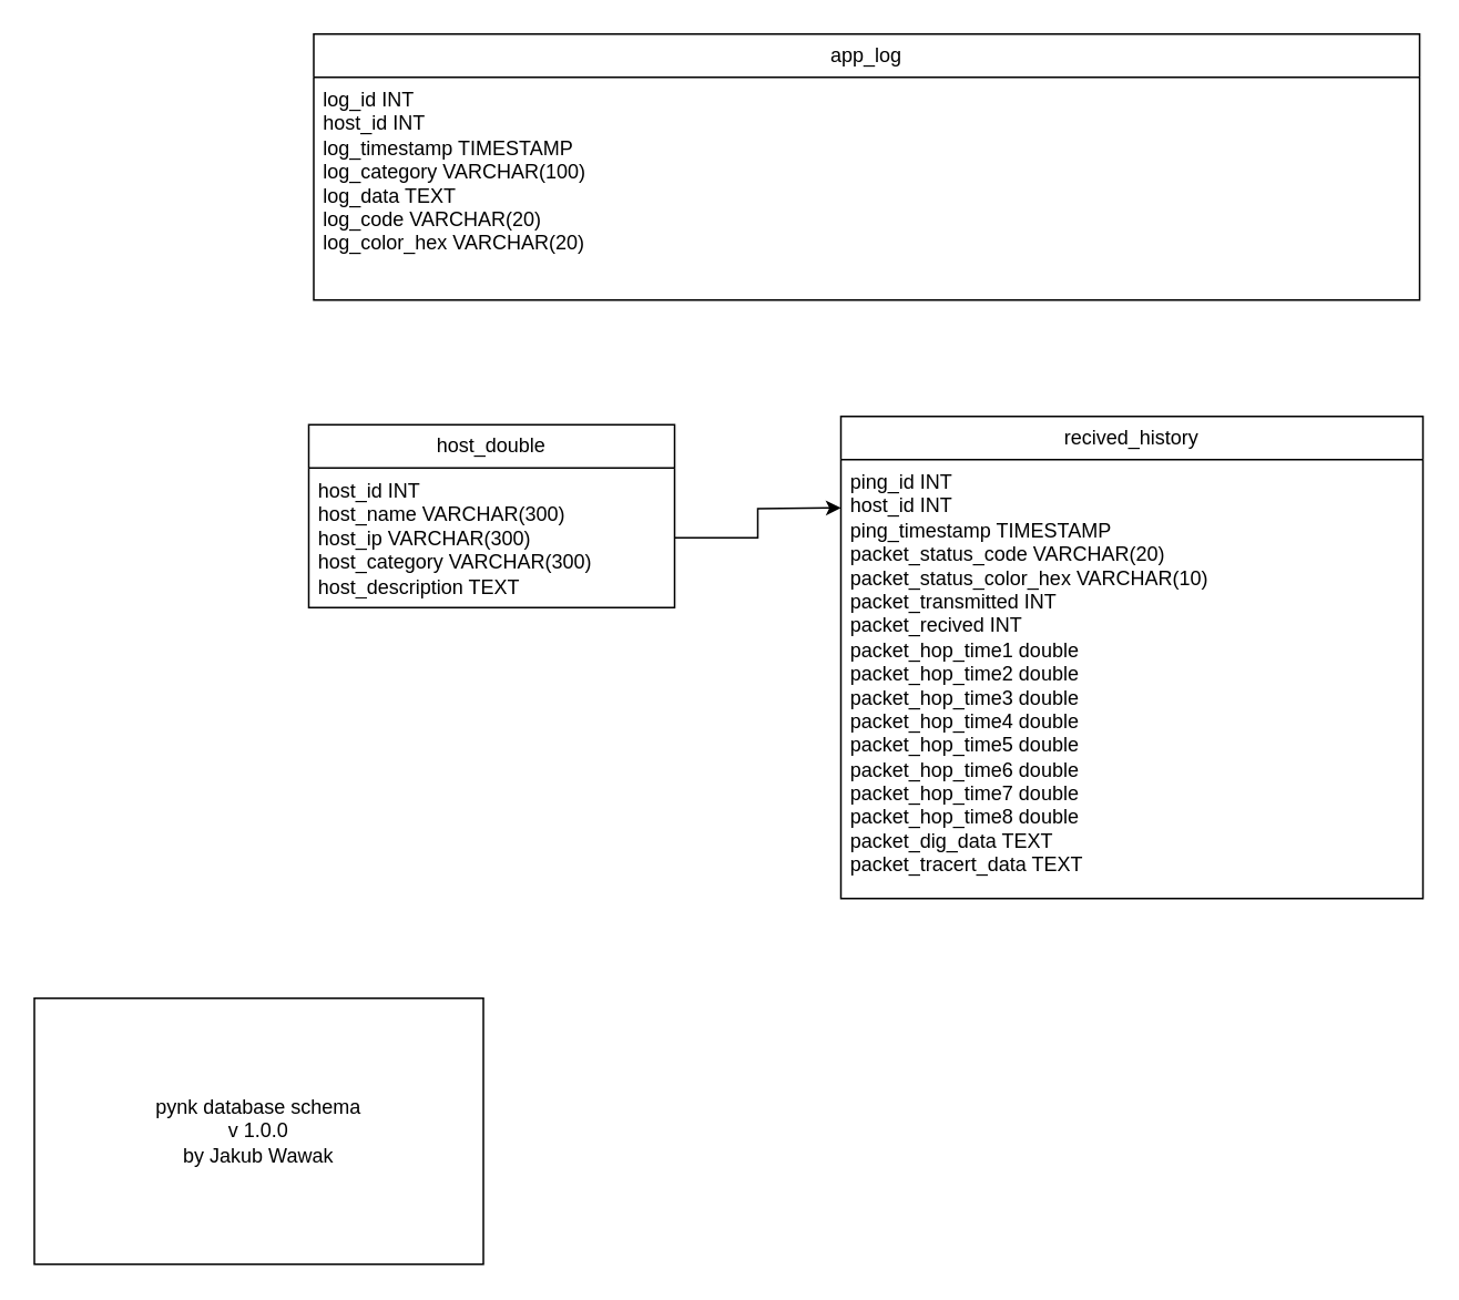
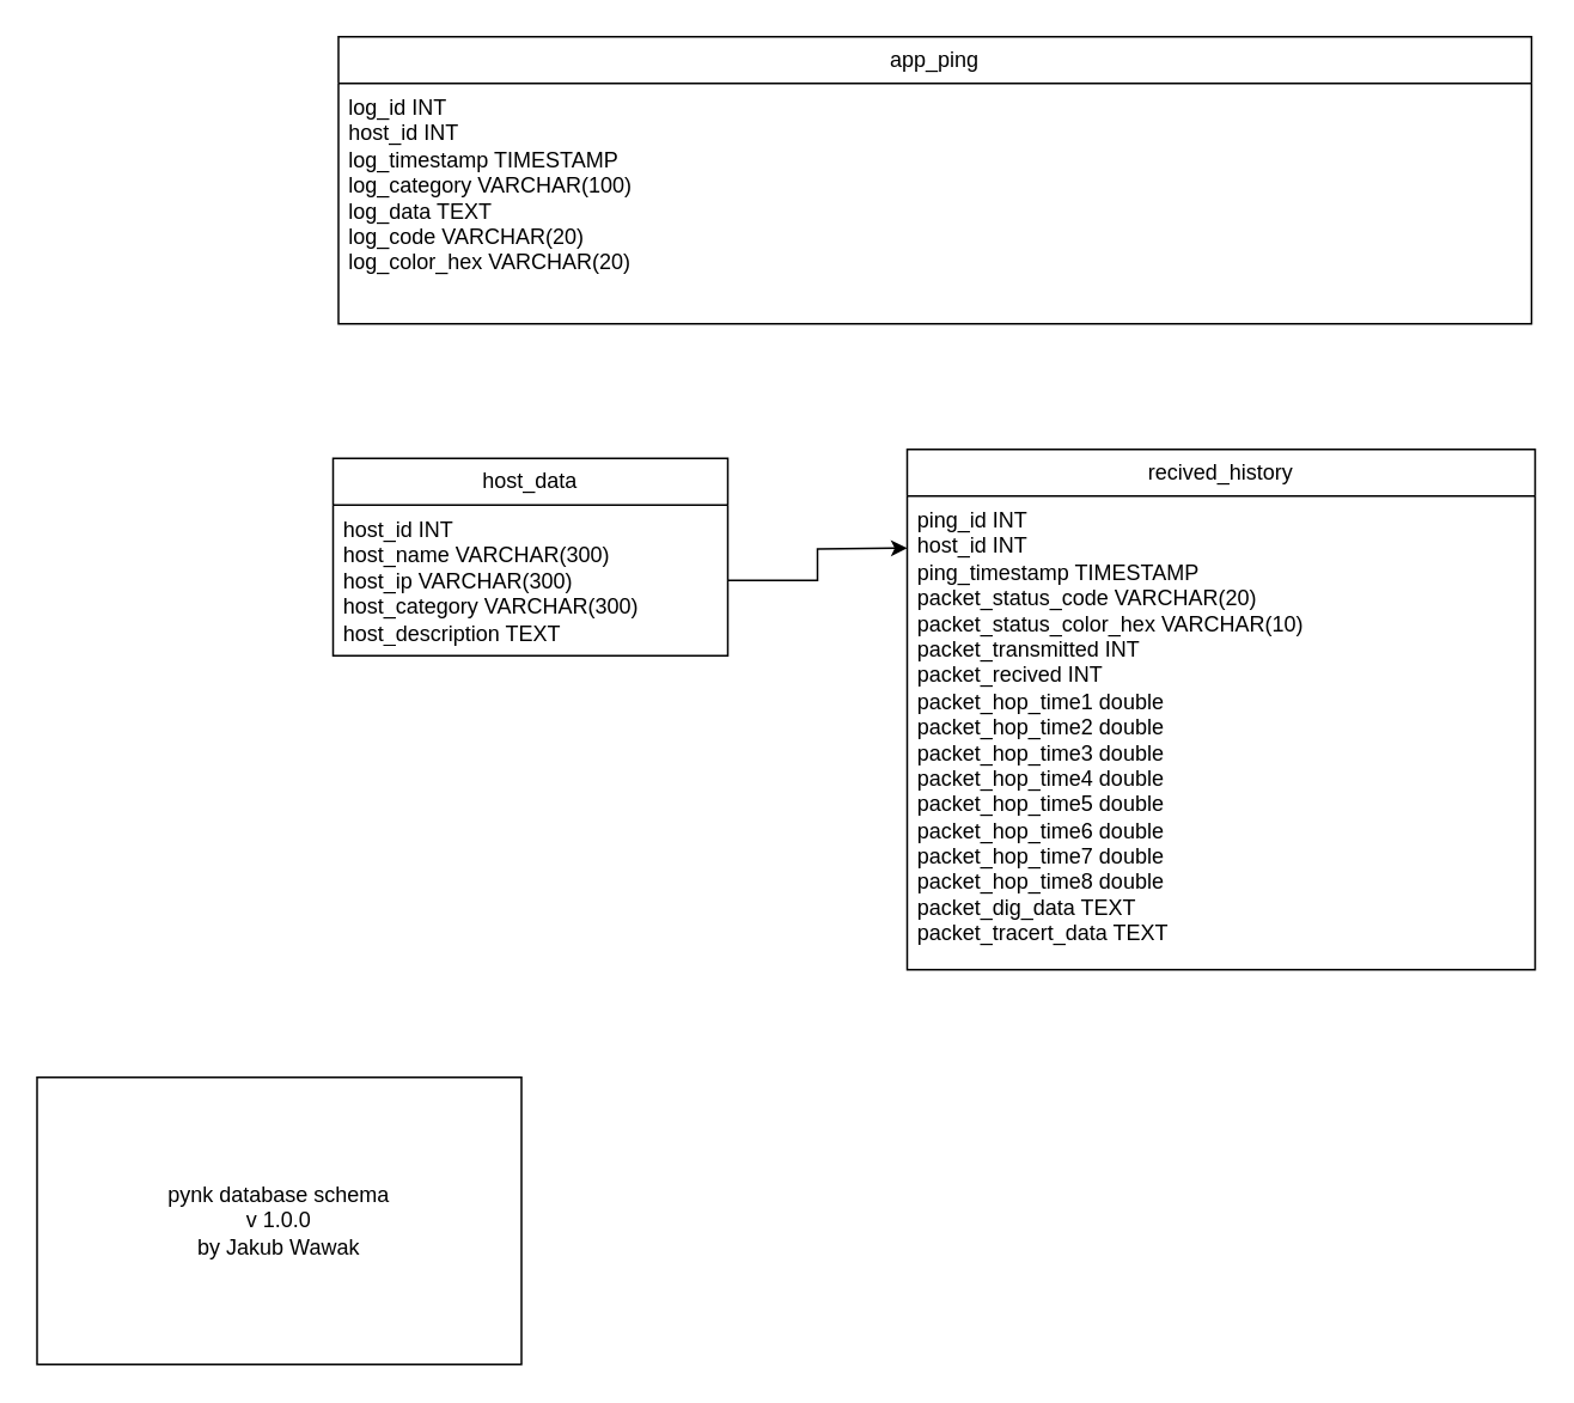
  <mxCell id="0" />
  <mxCell id="1" parent="0" />
- <mxCell id="2" value="host_double" style="swimlane;fontStyle=0;childLayout=stackLayout;horizontal=1;startSize=26;fillColor=none;horizontalStack=0;resizeParent=1;resizeParentMax=0;resizeLast=0;collapsible=1;marginBottom=0;whiteSpace=wrap;html=1;" vertex="1" parent="1"><mxGeometry x="185" y="255" width="220" height="110" as="geometry" /></mxCell>
+ <mxCell id="2" value="host_data" style="swimlane;fontStyle=0;childLayout=stackLayout;horizontal=1;startSize=26;fillColor=none;horizontalStack=0;resizeParent=1;resizeParentMax=0;resizeLast=0;collapsible=1;marginBottom=0;whiteSpace=wrap;html=1;" vertex="1" parent="1"><mxGeometry x="185" y="255" width="220" height="110" as="geometry" /></mxCell>
  <mxCell id="3" style="edgeStyle=orthogonalEdgeStyle;rounded=0;orthogonalLoop=1;jettySize=auto;html=1;exitX=1;exitY=0.5;exitDx=0;exitDy=0;" edge="1" parent="2" source="4"><mxGeometry relative="1" as="geometry"><mxPoint x="320" y="50" as="targetPoint" /></mxGeometry></mxCell>
  <mxCell id="4" value="&lt;div&gt;host_id INT&lt;/div&gt;host_name VARCHAR(300)&lt;div&gt;host_ip VARCHAR(300)&lt;/div&gt;&lt;div&gt;host_category VARCHAR(300)&lt;/div&gt;&lt;div&gt;host_description TEXT&lt;/div&gt;" style="text;strokeColor=none;fillColor=none;align=left;verticalAlign=top;spacingLeft=4;spacingRight=4;overflow=hidden;rotatable=0;points=[[0,0.5],[1,0.5]];portConstraint=eastwest;whiteSpace=wrap;html=1;" vertex="1" parent="2"><mxGeometry y="26" width="220" height="84" as="geometry" /></mxCell>
  <mxCell id="5" value="recived_history" style="swimlane;fontStyle=0;childLayout=stackLayout;horizontal=1;startSize=26;fillColor=none;horizontalStack=0;resizeParent=1;resizeParentMax=0;resizeLast=0;collapsible=1;marginBottom=0;whiteSpace=wrap;html=1;" vertex="1" parent="1"><mxGeometry x="505" y="250" width="350" height="290" as="geometry" /></mxCell>
  <mxCell id="6" value="ping_id INT&lt;div&gt;host_id INT&lt;/div&gt;&lt;div&gt;ping_timestamp TIMESTAMP&lt;/div&gt;&lt;div&gt;packet_status_code VARCHAR(20)&lt;/div&gt;&lt;div&gt;packet_status_color_hex VARCHAR(10)&lt;/div&gt;&lt;div&gt;packet_transmitted INT&lt;/div&gt;&lt;div&gt;packet_recived INT&lt;/div&gt;&lt;div&gt;packet_hop_time1 double&lt;/div&gt;&lt;div&gt;packet_hop_time2 double&lt;/div&gt;&lt;div&gt;packet_hop_time3 double&lt;/div&gt;&lt;div&gt;packet_hop_time4 double&lt;/div&gt;&lt;div&gt;packet_hop_time5 double&lt;/div&gt;&lt;div&gt;packet_hop_time6 double&lt;/div&gt;&lt;div&gt;packet_hop_time7 double&lt;/div&gt;&lt;div&gt;packet_hop_time8 double&lt;/div&gt;&lt;div&gt;packet_dig_data TEXT&lt;/div&gt;&lt;div&gt;packet_tracert_data TEXT&lt;/div&gt;" style="text;strokeColor=none;fillColor=none;align=left;verticalAlign=top;spacingLeft=4;spacingRight=4;overflow=hidden;rotatable=0;points=[[0,0.5],[1,0.5]];portConstraint=eastwest;whiteSpace=wrap;html=1;" vertex="1" parent="5"><mxGeometry y="26" width="350" height="264" as="geometry" /></mxCell>
- <mxCell id="7" value="app_log" style="swimlane;fontStyle=0;childLayout=stackLayout;horizontal=1;startSize=26;fillColor=none;horizontalStack=0;resizeParent=1;resizeParentMax=0;resizeLast=0;collapsible=1;marginBottom=0;whiteSpace=wrap;html=1;" vertex="1" parent="1"><mxGeometry x="188" y="20" width="665" height="160" as="geometry" /></mxCell>
+ <mxCell id="7" value="app_ping" style="swimlane;fontStyle=0;childLayout=stackLayout;horizontal=1;startSize=26;fillColor=none;horizontalStack=0;resizeParent=1;resizeParentMax=0;resizeLast=0;collapsible=1;marginBottom=0;whiteSpace=wrap;html=1;" vertex="1" parent="1"><mxGeometry x="188" y="20" width="665" height="160" as="geometry" /></mxCell>
  <mxCell id="8" value="log_id INT&lt;div&gt;host_id INT&lt;/div&gt;&lt;div&gt;log_timestamp TIMESTAMP&lt;/div&gt;&lt;div&gt;log_category VARCHAR(100)&lt;/div&gt;&lt;div&gt;log_data TEXT&lt;/div&gt;&lt;div&gt;log_code VARCHAR(20)&lt;/div&gt;&lt;div&gt;log_color_hex VARCHAR(20)&lt;/div&gt;" style="text;strokeColor=none;fillColor=none;align=left;verticalAlign=top;spacingLeft=4;spacingRight=4;overflow=hidden;rotatable=0;points=[[0,0.5],[1,0.5]];portConstraint=eastwest;whiteSpace=wrap;html=1;" vertex="1" parent="7"><mxGeometry y="26" width="665" height="134" as="geometry" /></mxCell>
  <mxCell id="9" value="pynk database schema&lt;div&gt;v 1.0.0&lt;/div&gt;&lt;div&gt;by Jakub Wawak&lt;/div&gt;" style="html=1;whiteSpace=wrap;" vertex="1" parent="1"><mxGeometry x="20" y="600" width="270" height="160" as="geometry" /></mxCell>
